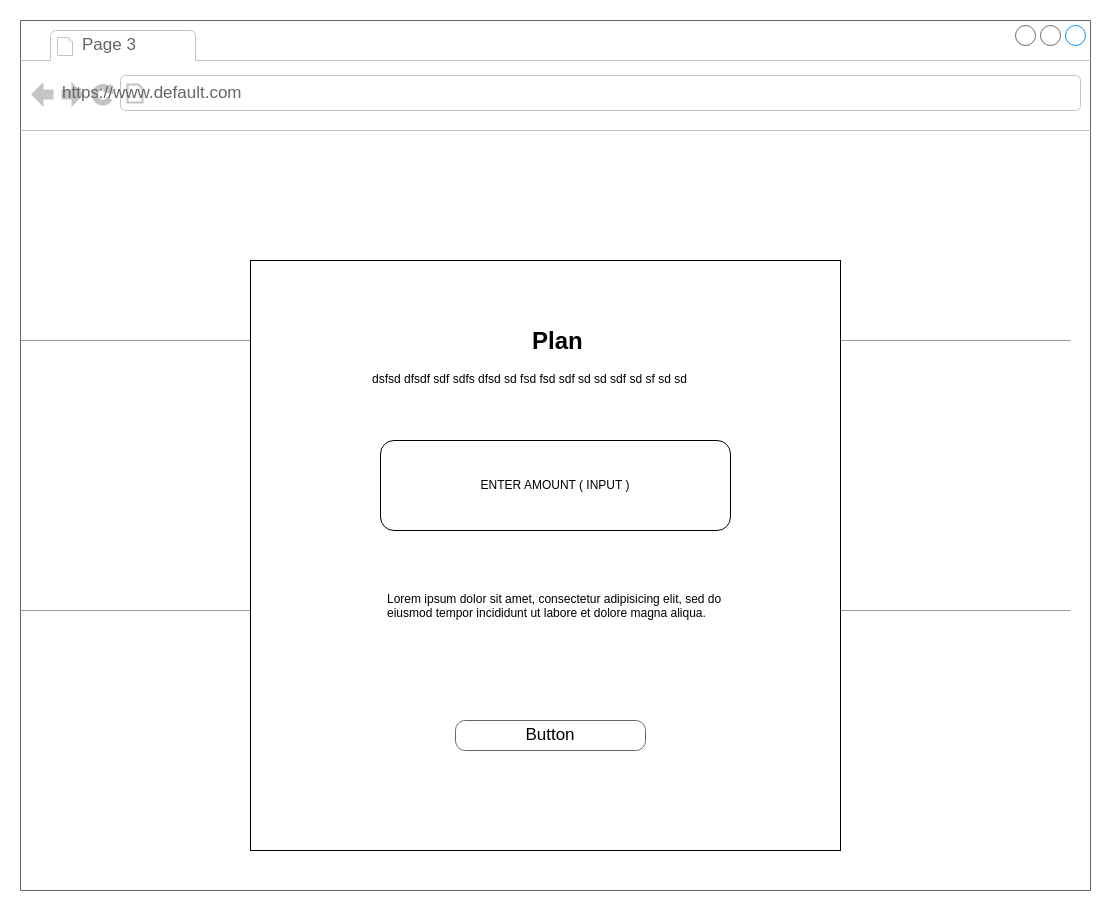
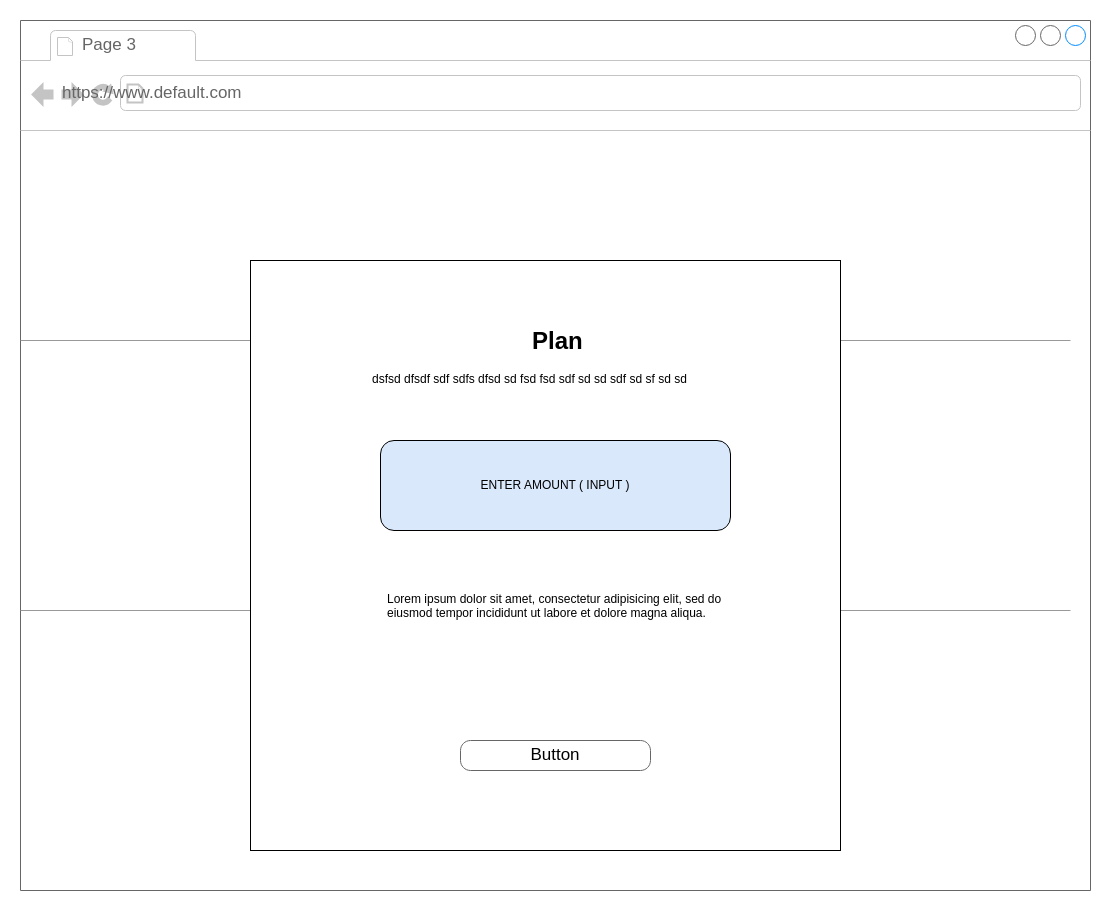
  <mxCell id="0" />
  <mxCell id="1" parent="0" />
  <mxCell id="2" value="" style="strokeWidth=1;shadow=0;dashed=0;align=center;html=1;shape=mxgraph.mockup.containers.browserWindow;rSize=0;strokeColor=#666666;mainText=,;recursiveResize=0;rounded=0;labelBackgroundColor=none;fontFamily=Verdana;fontSize=12" parent="1" vertex="1"><mxGeometry x="20" y="20" width="1070" height="870" as="geometry" /></mxCell>
  <mxCell id="3" value="Page 3" style="strokeWidth=1;shadow=0;dashed=0;align=center;html=1;shape=mxgraph.mockup.containers.anchor;fontSize=17;fontColor=#666666;align=left;" parent="2" vertex="1"><mxGeometry x="60" y="12" width="110" height="26" as="geometry" /></mxCell>
  <mxCell id="4" value="https://www.default.com" style="strokeWidth=1;shadow=0;dashed=0;align=center;html=1;shape=mxgraph.mockup.containers.anchor;rSize=0;fontSize=17;fontColor=#666666;align=left;" parent="2" vertex="1"><mxGeometry x="40" y="60" width="250" height="26" as="geometry" /></mxCell>
  <mxCell id="5" value="" style="verticalLabelPosition=bottom;shadow=0;dashed=0;align=center;html=1;verticalAlign=top;strokeWidth=1;shape=mxgraph.mockup.markup.line;strokeColor=#999999;rounded=0;labelBackgroundColor=none;fillColor=#ffffff;fontFamily=Verdana;fontSize=12;fontColor=#000000;" parent="2" vertex="1"><mxGeometry y="310" width="1050" height="20" as="geometry" /></mxCell>
  <mxCell id="6" value="" style="verticalLabelPosition=bottom;shadow=0;dashed=0;align=center;html=1;verticalAlign=top;strokeWidth=1;shape=mxgraph.mockup.markup.line;strokeColor=#999999;rounded=0;labelBackgroundColor=none;fillColor=#ffffff;fontFamily=Verdana;fontSize=12;fontColor=#000000;" parent="2" vertex="1"><mxGeometry y="580" width="1050" height="20" as="geometry" /></mxCell>
  <mxCell id="7" value="" style="whiteSpace=wrap;html=1;aspect=fixed;" vertex="1" parent="2"><mxGeometry x="230" y="240" width="590" height="590" as="geometry" /></mxCell>
- <mxCell id="8" value="ENTER AMOUNT ( INPUT )" style="rounded=1;whiteSpace=wrap;html=1;" vertex="1" parent="2"><mxGeometry x="360" y="420" width="350" height="90" as="geometry" /></mxCell>
- <mxCell id="9" value="Button" style="strokeWidth=1;shadow=0;dashed=0;align=center;html=1;shape=mxgraph.mockup.buttons.button;strokeColor=#666666;mainText=;buttonStyle=round;fontSize=17;fontStyle=0;fillColor=none;whiteSpace=wrap;rounded=0;labelBackgroundColor=none;" vertex="1" parent="2"><mxGeometry x="435" y="700" width="190" height="30" as="geometry" /></mxCell>
+ <mxCell id="8" value="ENTER AMOUNT ( INPUT )" style="rounded=1;whiteSpace=wrap;html=1;fillColor=#dae8fc;" vertex="1" parent="2"><mxGeometry x="360" y="420" width="350" height="90" as="geometry" /></mxCell>
+ <mxCell id="9" value="Button" style="strokeWidth=1;shadow=0;dashed=0;align=center;html=1;shape=mxgraph.mockup.buttons.button;strokeColor=#666666;mainText=;buttonStyle=round;fontSize=17;fontStyle=0;fillColor=none;whiteSpace=wrap;rounded=0;labelBackgroundColor=none;" vertex="1" parent="2"><mxGeometry x="440" y="720" width="190" height="30" as="geometry" /></mxCell>
  <mxCell id="10" value="&lt;h1 style=&quot;margin-top: 0px;&quot;&gt;&amp;nbsp; &amp;nbsp; &amp;nbsp; &amp;nbsp; &amp;nbsp; &amp;nbsp; &amp;nbsp; &amp;nbsp; &amp;nbsp; &amp;nbsp; &amp;nbsp; &amp;nbsp; Plan&lt;/h1&gt;&lt;div&gt;dsfsd dfsdf sdf sdfs dfsd sd fsd fsd sdf sd sd sdf sd sf sd sd&amp;nbsp;&lt;/div&gt;" style="text;html=1;whiteSpace=wrap;overflow=hidden;rounded=0;" vertex="1" parent="2"><mxGeometry x="350" y="300" width="380" height="120" as="geometry" /></mxCell>
  <mxCell id="11" value="&lt;h1 style=&quot;margin-top: 0px;&quot;&gt;&lt;br&gt;&lt;/h1&gt;&lt;p&gt;Lorem ipsum dolor sit amet, consectetur adipisicing elit, sed do eiusmod tempor incididunt ut labore et dolore magna aliqua.&lt;/p&gt;" style="text;html=1;whiteSpace=wrap;overflow=hidden;rounded=0;" vertex="1" parent="2"><mxGeometry x="365" y="520" width="340" height="120" as="geometry" /></mxCell>
